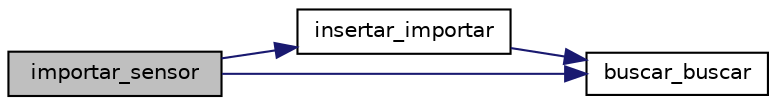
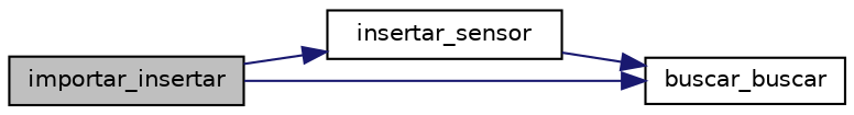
  digraph {
    rankdir=LR
    node [color=black fillcolor=white fontname=Helvetica fontsize=10 shape=record style=filled]
    edge [color=midnightblue fontname=Helvetica fontsize=10 labelfontname=Helvetica labelfontsize=10 style=solid]
-   n1 [fillcolor=grey75 fontcolor=black height=0.2 label=importar_sensor width=0.4]
-   n2 [height=0.2 label=insertar_importar width=0.4]
+   n1 [fillcolor=grey75 fontcolor=black height=0.2 label=importar_insertar width=0.4]
+   n2 [height=0.2 label=insertar_sensor width=0.4]
    n3 [height=0.2 label=buscar_buscar width=0.4]
    n1 -> n2
    n1 -> n3
    n2 -> n3
  }
